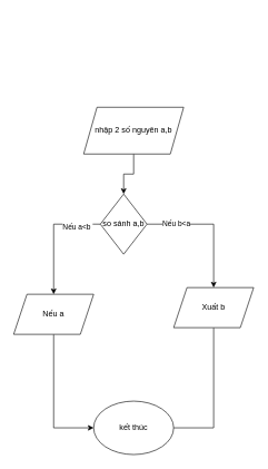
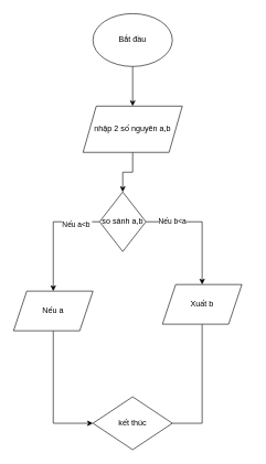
  <mxCell id="0" />
  <mxCell id="1" parent="0" />
+ <mxCell id="2" style="edgeStyle=orthogonalEdgeStyle;rounded=0;orthogonalLoop=1;jettySize=auto;html=1;" edge="1" parent="1" source="3" target="5"><mxGeometry relative="1" as="geometry" /></mxCell>
+ <mxCell id="3" value="Bắt đầu" style="ellipse;whiteSpace=wrap;html=1;" vertex="1" parent="1"><mxGeometry x="140" y="20" width="120" height="80" as="geometry" /></mxCell>
  <mxCell id="4" style="edgeStyle=orthogonalEdgeStyle;rounded=0;orthogonalLoop=1;jettySize=auto;html=1;exitX=0.5;exitY=1;exitDx=0;exitDy=0;entryX=0.5;entryY=0;entryDx=0;entryDy=0;" edge="1" parent="1" source="5" target="10"><mxGeometry relative="1" as="geometry" /></mxCell>
  <mxCell id="5" value="nhập 2 số nguyên a,b" style="shape=parallelogram;perimeter=parallelogramPerimeter;whiteSpace=wrap;html=1;fixedSize=1;" vertex="1" parent="1"><mxGeometry x="125" y="160" width="150" height="70" as="geometry" /></mxCell>
  <mxCell id="6" style="edgeStyle=orthogonalEdgeStyle;rounded=0;orthogonalLoop=1;jettySize=auto;html=1;exitX=1;exitY=0.5;exitDx=0;exitDy=0;entryX=0.5;entryY=0;entryDx=0;entryDy=0;" edge="1" parent="1" source="10" target="12"><mxGeometry relative="1" as="geometry" /></mxCell>
  <mxCell id="7" value="Nếu b&amp;lt;a" style="edgeLabel;html=1;align=center;verticalAlign=middle;resizable=0;points=[];" vertex="1" connectable="0" parent="6"><mxGeometry x="-0.564" y="2" relative="1" as="geometry"><mxPoint as="offset" /></mxGeometry></mxCell>
  <mxCell id="8" style="edgeStyle=orthogonalEdgeStyle;rounded=0;orthogonalLoop=1;jettySize=auto;html=1;exitX=0;exitY=0.5;exitDx=0;exitDy=0;entryX=0.5;entryY=0;entryDx=0;entryDy=0;" edge="1" parent="1" source="10" target="14"><mxGeometry relative="1" as="geometry" /></mxCell>
  <mxCell id="9" value="Nếu a&amp;lt;b&amp;nbsp;" style="edgeLabel;html=1;align=center;verticalAlign=middle;resizable=0;points=[];" vertex="1" connectable="0" parent="8"><mxGeometry x="-0.6" y="3" relative="1" as="geometry"><mxPoint as="offset" /></mxGeometry></mxCell>
  <mxCell id="10" value="so sánh a,b" style="rhombus;whiteSpace=wrap;html=1;" vertex="1" parent="1"><mxGeometry x="150" y="290" width="70" height="90" as="geometry" /></mxCell>
  <mxCell id="11" style="edgeStyle=orthogonalEdgeStyle;rounded=0;orthogonalLoop=1;jettySize=auto;html=1;entryX=1;entryY=0.5;entryDx=0;entryDy=0;endArrow=none;" edge="1" parent="1" source="12" target="15"><mxGeometry relative="1" as="geometry" /></mxCell>
- <mxCell id="12" value="Xuất b" style="shape=parallelogram;perimeter=parallelogramPerimeter;whiteSpace=wrap;html=1;fixedSize=1;" vertex="1" parent="1"><mxGeometry x="260" y="430" width="120" height="60" as="geometry" /></mxCell>
+ <mxCell id="12" value="Xuất b" style="shape=parallelogram;perimeter=parallelogramPerimeter;whiteSpace=wrap;html=1;fixedSize=1;" vertex="1" parent="1"><mxGeometry x="245" y="430" width="120" height="60" as="geometry" /></mxCell>
  <mxCell id="13" style="edgeStyle=orthogonalEdgeStyle;rounded=0;orthogonalLoop=1;jettySize=auto;html=1;" edge="1" parent="1" source="14" target="15"><mxGeometry relative="1" as="geometry"><Array as="points"><mxPoint x="80" y="640" /></Array></mxGeometry></mxCell>
  <mxCell id="14" value="Nếu a" style="shape=parallelogram;perimeter=parallelogramPerimeter;whiteSpace=wrap;html=1;fixedSize=1;" vertex="1" parent="1"><mxGeometry x="20" y="440" width="120" height="60" as="geometry" /></mxCell>
- <mxCell id="15" value="kết thúc" style="ellipse;whiteSpace=wrap;html=1;" vertex="1" parent="1"><mxGeometry x="140" y="600" width="120" height="80" as="geometry" /></mxCell>
+ <mxCell id="15" value="kết thúc" style="rhombus;whiteSpace=wrap;html=1;" vertex="1" parent="1"><mxGeometry x="140" y="600" width="120" height="80" as="geometry" /></mxCell>
